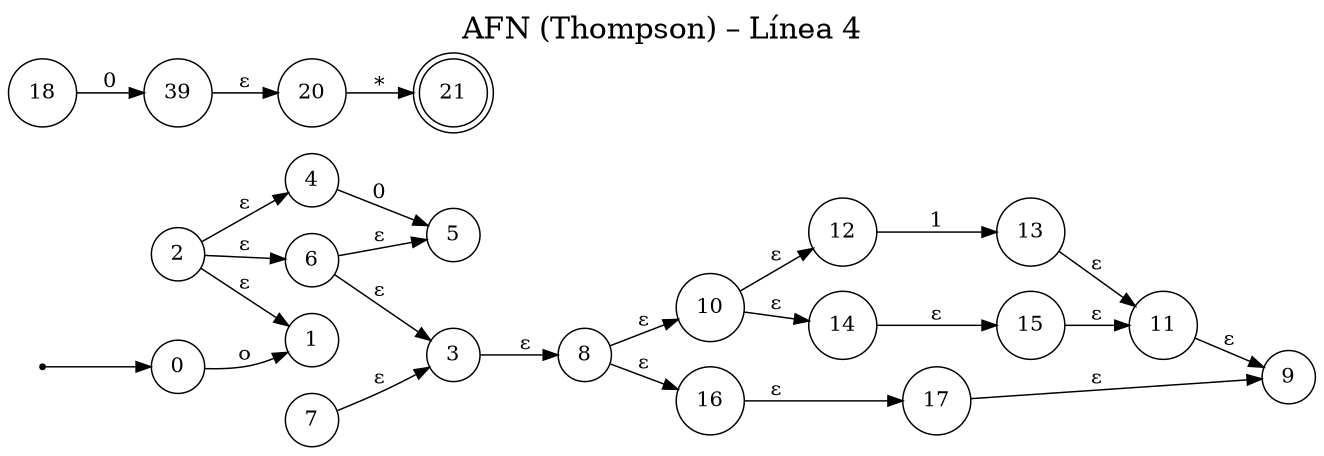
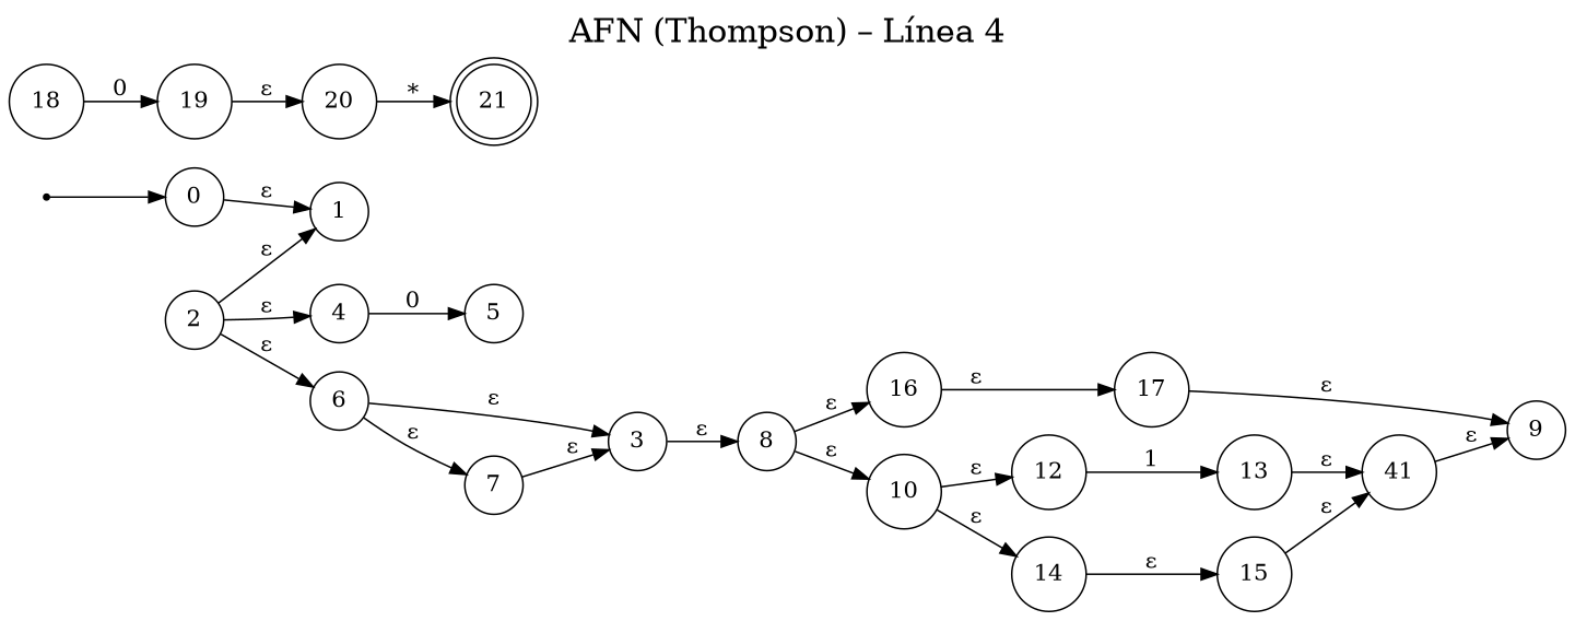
  digraph {
    fontsize=20
    label="AFN (Thompson) – Línea 4"
    labelloc=t
    rankdir=LR
    node [shape=circle]
    n1 [label=0]
    n2 [label=1]
    n3 [label=2]
    n4 [label=4]
    n5 [label=6]
    n6 [label=5]
    n7 [label=3]
    n8 [label=7]
    n9 [label=8]
    n10 [label=10]
    n11 [label=16]
    n12 [label=12]
    n13 [label=14]
    n14 [label=17]
    n15 [label=9]
    n16 [label=18]
-   n17 [label=39]
+   n17 [label=19]
    n18 [label=13]
    n19 [label=15]
-   n20 [label=11]
+   n20 [label=41]
    n21 [label=20]
    n22 [label=21 shape=doublecircle]
    start [shape=point]
-   n1 -> n2 [label=o]
+   n1 -> n2 [label="ε"]
    n3 -> n2 [label="ε"]
    n3 -> n4 [label="ε"]
    n3 -> n5 [label="ε"]
    n4 -> n6 [label=0]
    n5 -> n7 [label="ε"]
-   n5 -> n6 [label="ε"]
+   n5 -> n8 [label="ε"]
    n7 -> n9 [label="ε"]
    n8 -> n7 [label="ε"]
    n9 -> n10 [label="ε"]
    n9 -> n11 [label="ε"]
    n10 -> n12 [label="ε"]
    n10 -> n13 [label="ε"]
    n11 -> n14 [label="ε"]
    n12 -> n18 [label=1]
    n13 -> n19 [label="ε"]
    n14 -> n15 [label="ε"]
    n16 -> n17 [label=0]
    n17 -> n21 [label="ε"]
    n18 -> n20 [label="ε"]
    n19 -> n20 [label="ε"]
    n20 -> n15 [label="ε"]
    n21 -> n22 [label="∗"]
    start -> n1
  }
